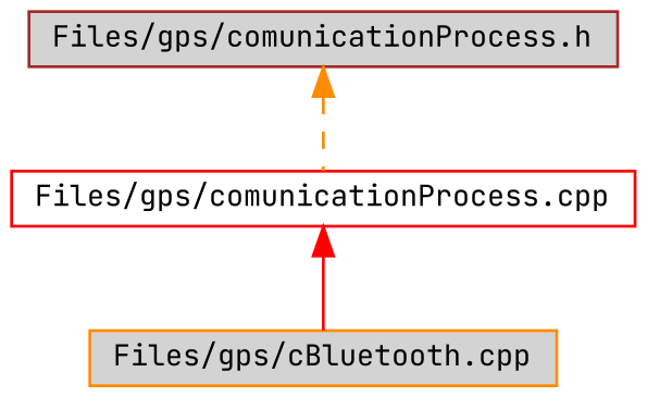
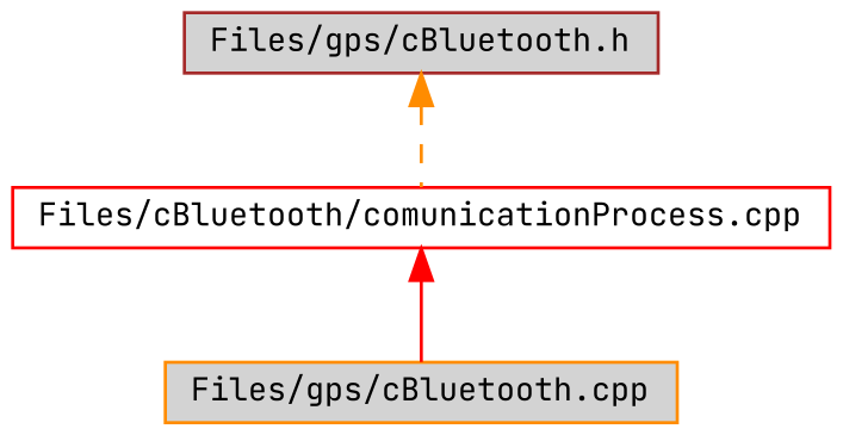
  digraph {
    fontname="JetBrains Mono"
    node [fillcolor=lightgrey fontname="JetBrains Mono" fontsize=10 shape=box style=filled]
    edge [dir=back fontname="JetBrains Mono" fontsize=10 labelfontname=Helvetica labelfontsize=10]
-   n1 [color=brown fontcolor=black height=0.2 label="Files/gps/comunicationProcess.h" width=0.4]
-   n2 [color=red fillcolor=white height=0.2 label="Files/gps/comunicationProcess.cpp" width=0.4]
+   n1 [color=brown fontcolor=black height=0.2 label="Files/gps/cBluetooth.h" width=0.4]
+   n2 [color=red fillcolor=white height=0.2 label="Files/cBluetooth/comunicationProcess.cpp" width=0.4]
    n3 [color=darkorange height=0.2 label="Files/gps/cBluetooth.cpp" width=0.4]
    n1 -> n2 [color=darkorange style=dashed]
    n2 -> n3 [color=red style=solid]
  }
